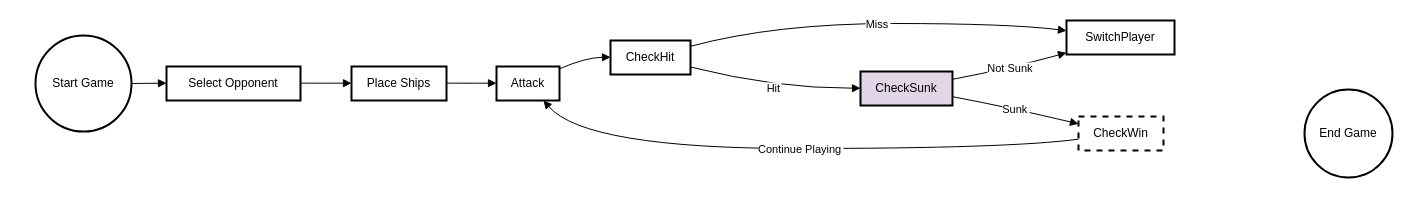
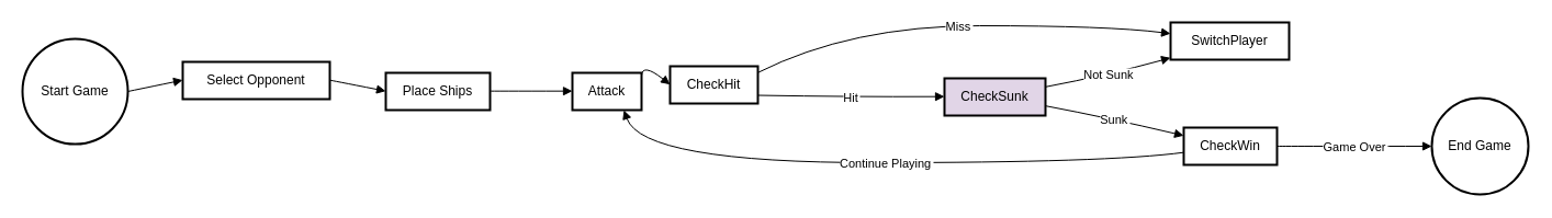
  <mxCell id="0" />
  <mxCell id="1" parent="0" />
- <mxCell id="2" value="Start Game" style="ellipse;aspect=fixed;strokeWidth=2;whiteSpace=wrap;" vertex="1" parent="1"><mxGeometry x="35" y="35" width="96" height="96" as="geometry" /></mxCell>
- <mxCell id="3" value="Select Opponent" style="whiteSpace=wrap;strokeWidth=2;" vertex="1" parent="1"><mxGeometry x="166" y="66" width="134" height="34" as="geometry" /></mxCell>
+ <mxCell id="2" value="Start Game" style="ellipse;aspect=fixed;strokeWidth=2;whiteSpace=wrap;" vertex="1" parent="1"><mxGeometry y="35" width="96" height="96" as="geometry" x="20" /></mxCell>
+ <mxCell id="3" value="Select Opponent" style="whiteSpace=wrap;strokeWidth=2;" vertex="1" parent="1"><mxGeometry x="166" y="56" width="134" height="34" as="geometry" /></mxCell>
  <mxCell id="4" value="Place Ships" style="whiteSpace=wrap;strokeWidth=2;" vertex="1" parent="1"><mxGeometry x="351" y="66" width="95" height="34" as="geometry" /></mxCell>
- <mxCell id="5" value="Attack" style="whiteSpace=wrap;strokeWidth=2;" vertex="1" parent="1"><mxGeometry x="496" y="66" width="63" height="34" as="geometry" /></mxCell>
- <mxCell id="6" value="CheckHit" style="whiteSpace=wrap;strokeWidth=2;" vertex="1" parent="1"><mxGeometry x="610" y="40" width="80" height="34" as="geometry" /></mxCell>
+ <mxCell id="5" value="Attack" style="whiteSpace=wrap;strokeWidth=2;" vertex="1" parent="1"><mxGeometry x="521" y="66" width="63" height="34" as="geometry" /></mxCell>
+ <mxCell id="6" value="CheckHit" style="whiteSpace=wrap;strokeWidth=2;" vertex="1" parent="1"><mxGeometry x="610" y="60" width="80" height="34" as="geometry" /></mxCell>
  <mxCell id="7" value="SwitchPlayer" style="whiteSpace=wrap;strokeWidth=2;" vertex="1" parent="1"><mxGeometry x="1066" y="20" width="108" height="34" as="geometry" /></mxCell>
  <mxCell id="8" value="CheckSunk" style="whiteSpace=wrap;strokeWidth=2;fillColor=#e1d5e7;" vertex="1" parent="1"><mxGeometry x="860" y="71" width="92" height="34" as="geometry" /></mxCell>
- <mxCell id="9" value="CheckWin" style="whiteSpace=wrap;strokeWidth=2;dashed=1;" vertex="1" parent="1"><mxGeometry x="1078" y="116" width="85" height="34" as="geometry" /></mxCell>
+ <mxCell id="9" value="CheckWin" style="whiteSpace=wrap;strokeWidth=2;" vertex="1" parent="1"><mxGeometry x="1078" y="116" width="85" height="34" as="geometry" /></mxCell>
  <mxCell id="10" value="End Game" style="ellipse;aspect=fixed;strokeWidth=2;whiteSpace=wrap;" vertex="1" parent="1"><mxGeometry x="1304" y="89" width="88" height="88" as="geometry" /></mxCell>
  <mxCell id="11" value="" style="curved=1;startArrow=none;endArrow=block;exitX=1;exitY=0.5;entryX=0;entryY=0.49;" edge="1" parent="1" source="2" target="3"><mxGeometry relative="1" as="geometry"><Array as="points" /></mxGeometry></mxCell>
  <mxCell id="12" value="" style="curved=1;startArrow=none;endArrow=block;exitX=1.01;exitY=0.49;entryX=0;entryY=0.49;" edge="1" parent="1" source="3" target="4"><mxGeometry relative="1" as="geometry"><Array as="points" /></mxGeometry></mxCell>
  <mxCell id="13" value="" style="curved=1;startArrow=none;endArrow=block;exitX=1;exitY=0.49;entryX=0;entryY=0.49;" edge="1" parent="1" source="4" target="5"><mxGeometry relative="1" as="geometry"><Array as="points" /></mxGeometry></mxCell>
  <mxCell id="14" value="" style="curved=1;startArrow=none;endArrow=block;exitX=1.01;exitY=0.06;entryX=-0.01;entryY=0.49;" edge="1" parent="1" source="5" target="6"><mxGeometry relative="1" as="geometry"><Array as="points"><mxPoint x="585" y="57" /></Array></mxGeometry></mxCell>
  <mxCell id="15" value="Miss" style="curved=1;startArrow=none;endArrow=block;exitX=1;exitY=0.17;entryX=0;entryY=0.3;" edge="1" parent="1" source="6" target="7"><mxGeometry relative="1" as="geometry"><Array as="points"><mxPoint x="775" y="23" /><mxPoint x="1009" y="23" /></Array></mxGeometry></mxCell>
  <mxCell id="16" value="Hit" style="curved=1;startArrow=none;endArrow=block;exitX=1;exitY=0.78;entryX=0;entryY=0.49;" edge="1" parent="1" source="6" target="8"><mxGeometry relative="1" as="geometry"><Array as="points"><mxPoint x="775" y="88" /></Array></mxGeometry></mxCell>
  <mxCell id="17" value="Not Sunk" style="curved=1;startArrow=none;endArrow=block;exitX=1;exitY=0.23;entryX=0;entryY=0.95;" edge="1" parent="1" source="8" target="7"><mxGeometry relative="1" as="geometry"><Array as="points"><mxPoint x="1009" y="68" /></Array></mxGeometry></mxCell>
  <mxCell id="18" value="Sunk" style="curved=1;startArrow=none;endArrow=block;exitX=1;exitY=0.74;entryX=-0.01;entryY=0.21;" edge="1" parent="1" source="8" target="9"><mxGeometry relative="1" as="geometry"><Array as="points"><mxPoint x="1009" y="107" /></Array></mxGeometry></mxCell>
+ <mxCell id="19" value="Game Over" style="curved=1;startArrow=none;endArrow=block;exitX=0.99;exitY=0.5;entryX=0;entryY=0.5;" edge="1" parent="1" source="9" target="10"><mxGeometry relative="1" as="geometry"><Array as="points" /></mxGeometry></mxCell>
  <mxCell id="20" value="Continue Playing" style="curved=1;startArrow=none;endArrow=block;exitX=-0.01;exitY=0.67;entryX=0.74;entryY=0.99;" edge="1" parent="1" source="9" target="5"><mxGeometry relative="1" as="geometry"><Array as="points"><mxPoint x="1009" y="148" /><mxPoint x="585" y="148" /></Array></mxGeometry></mxCell>
